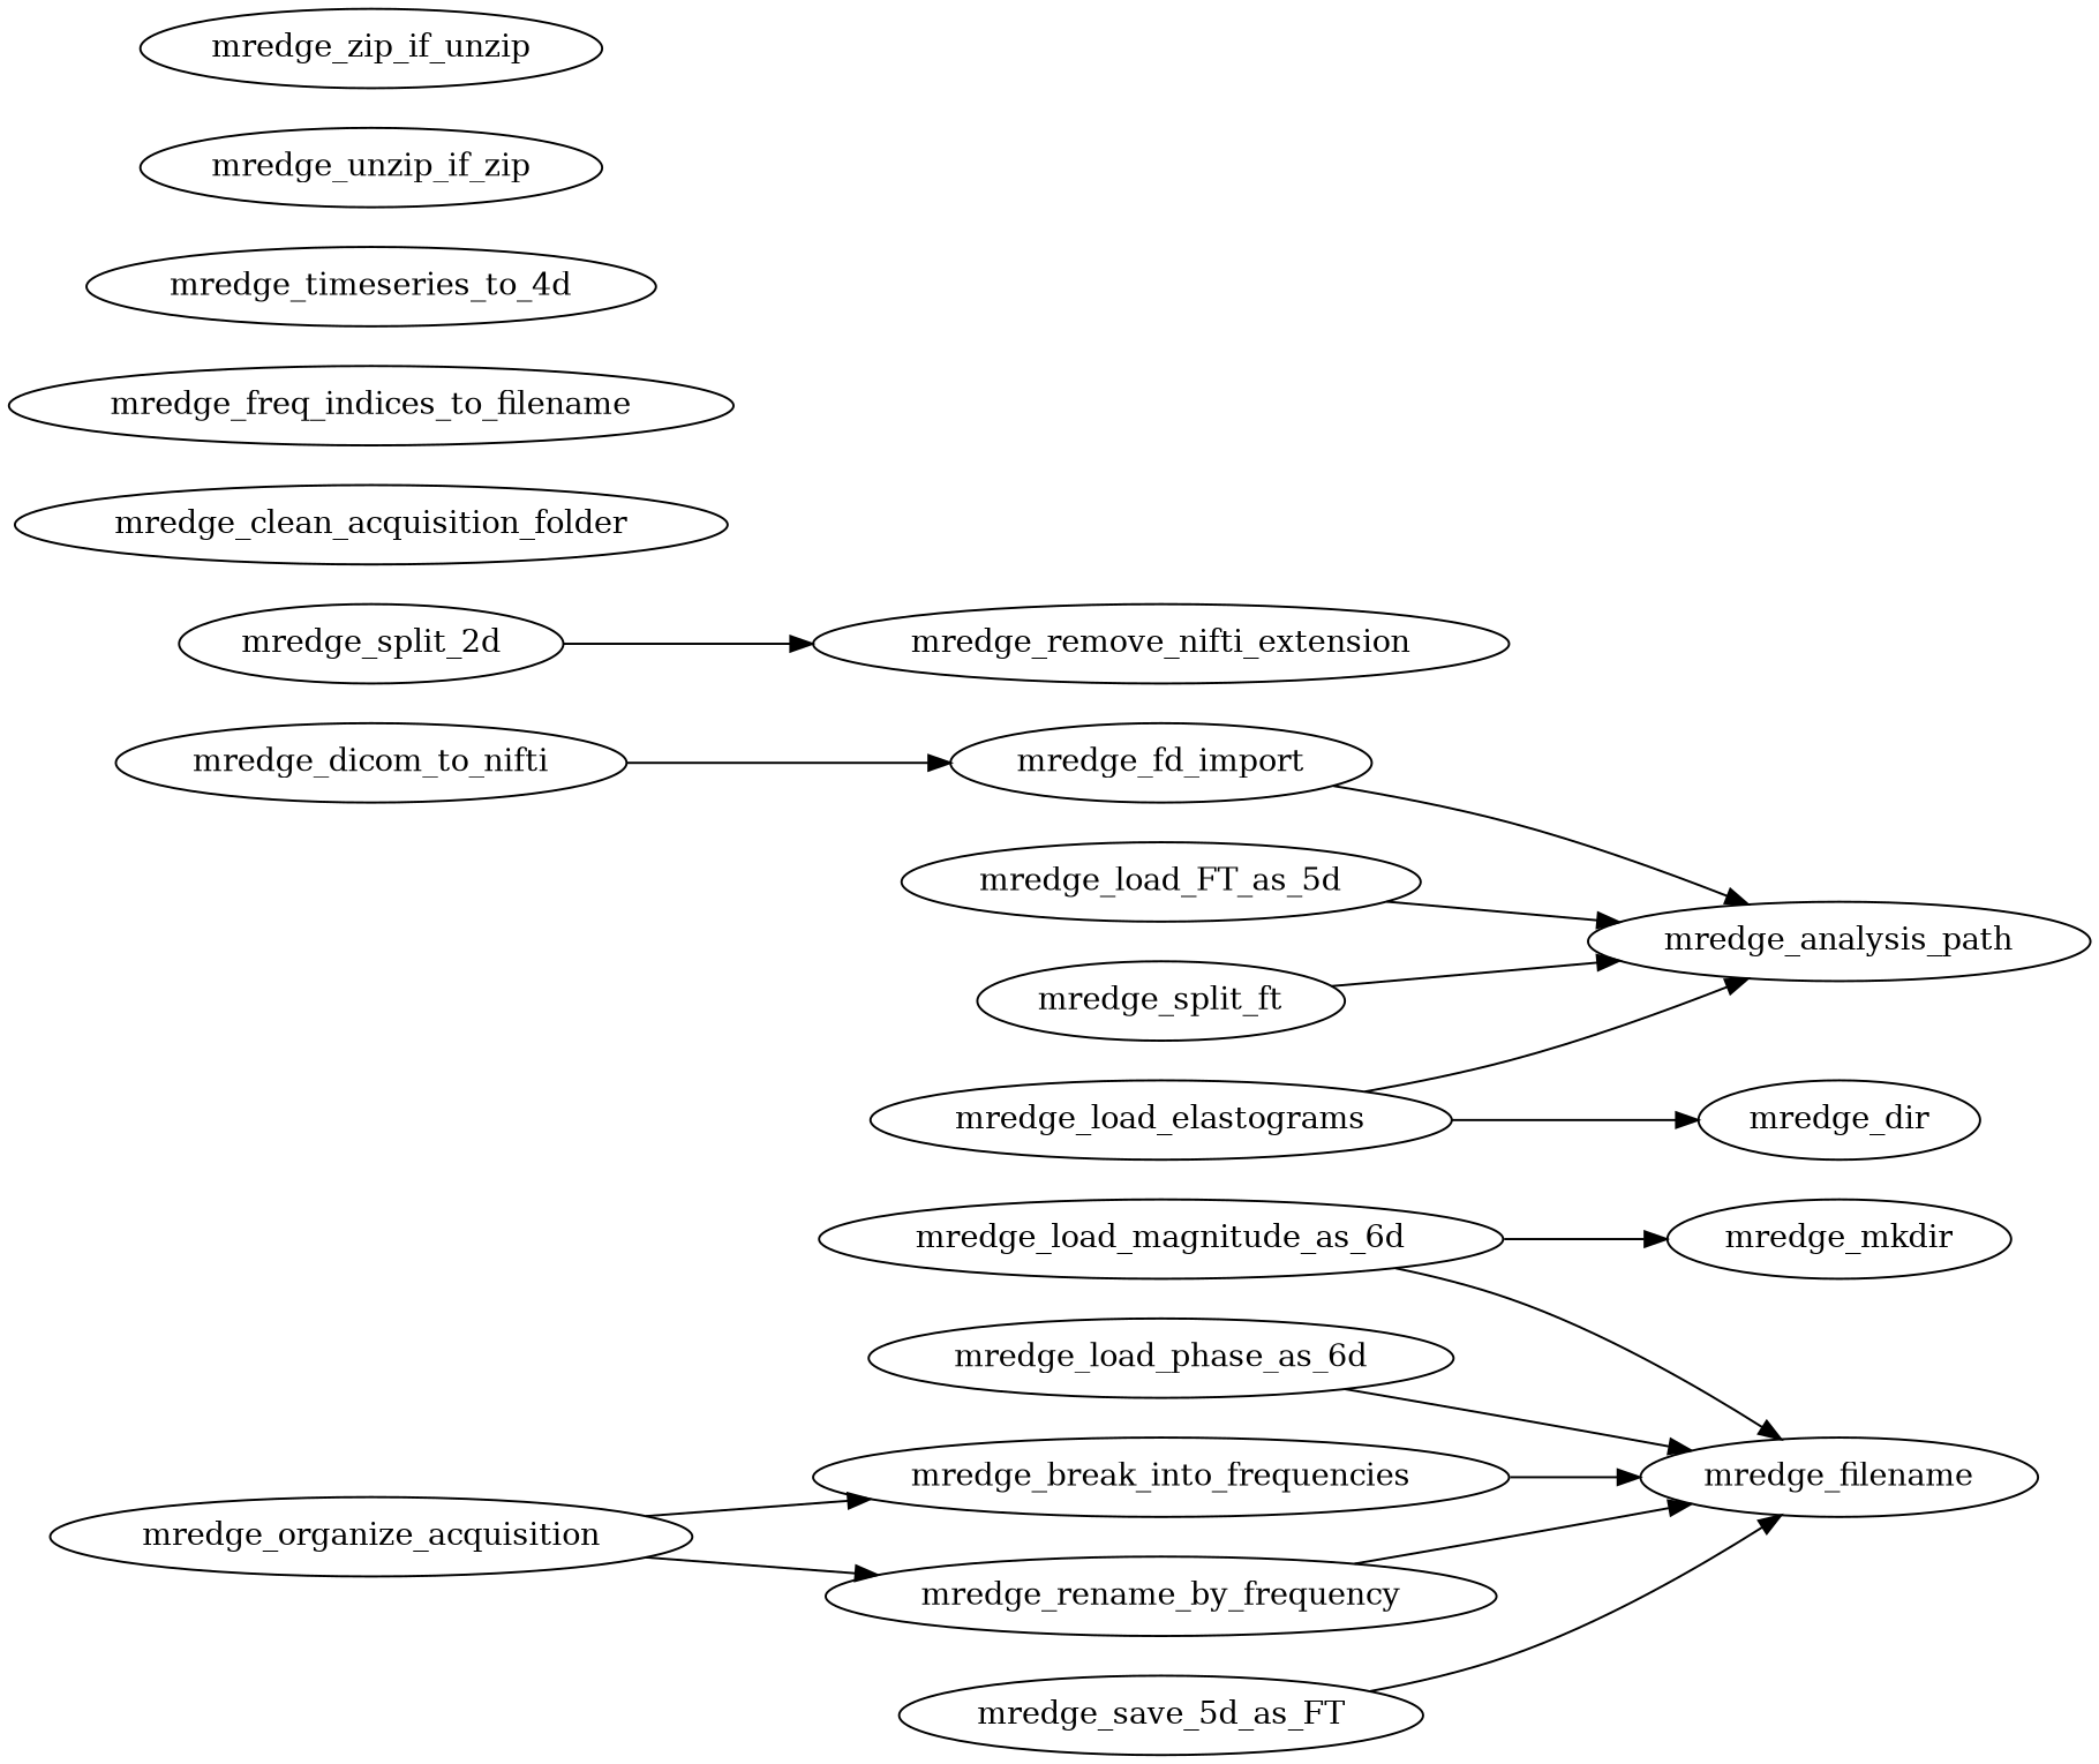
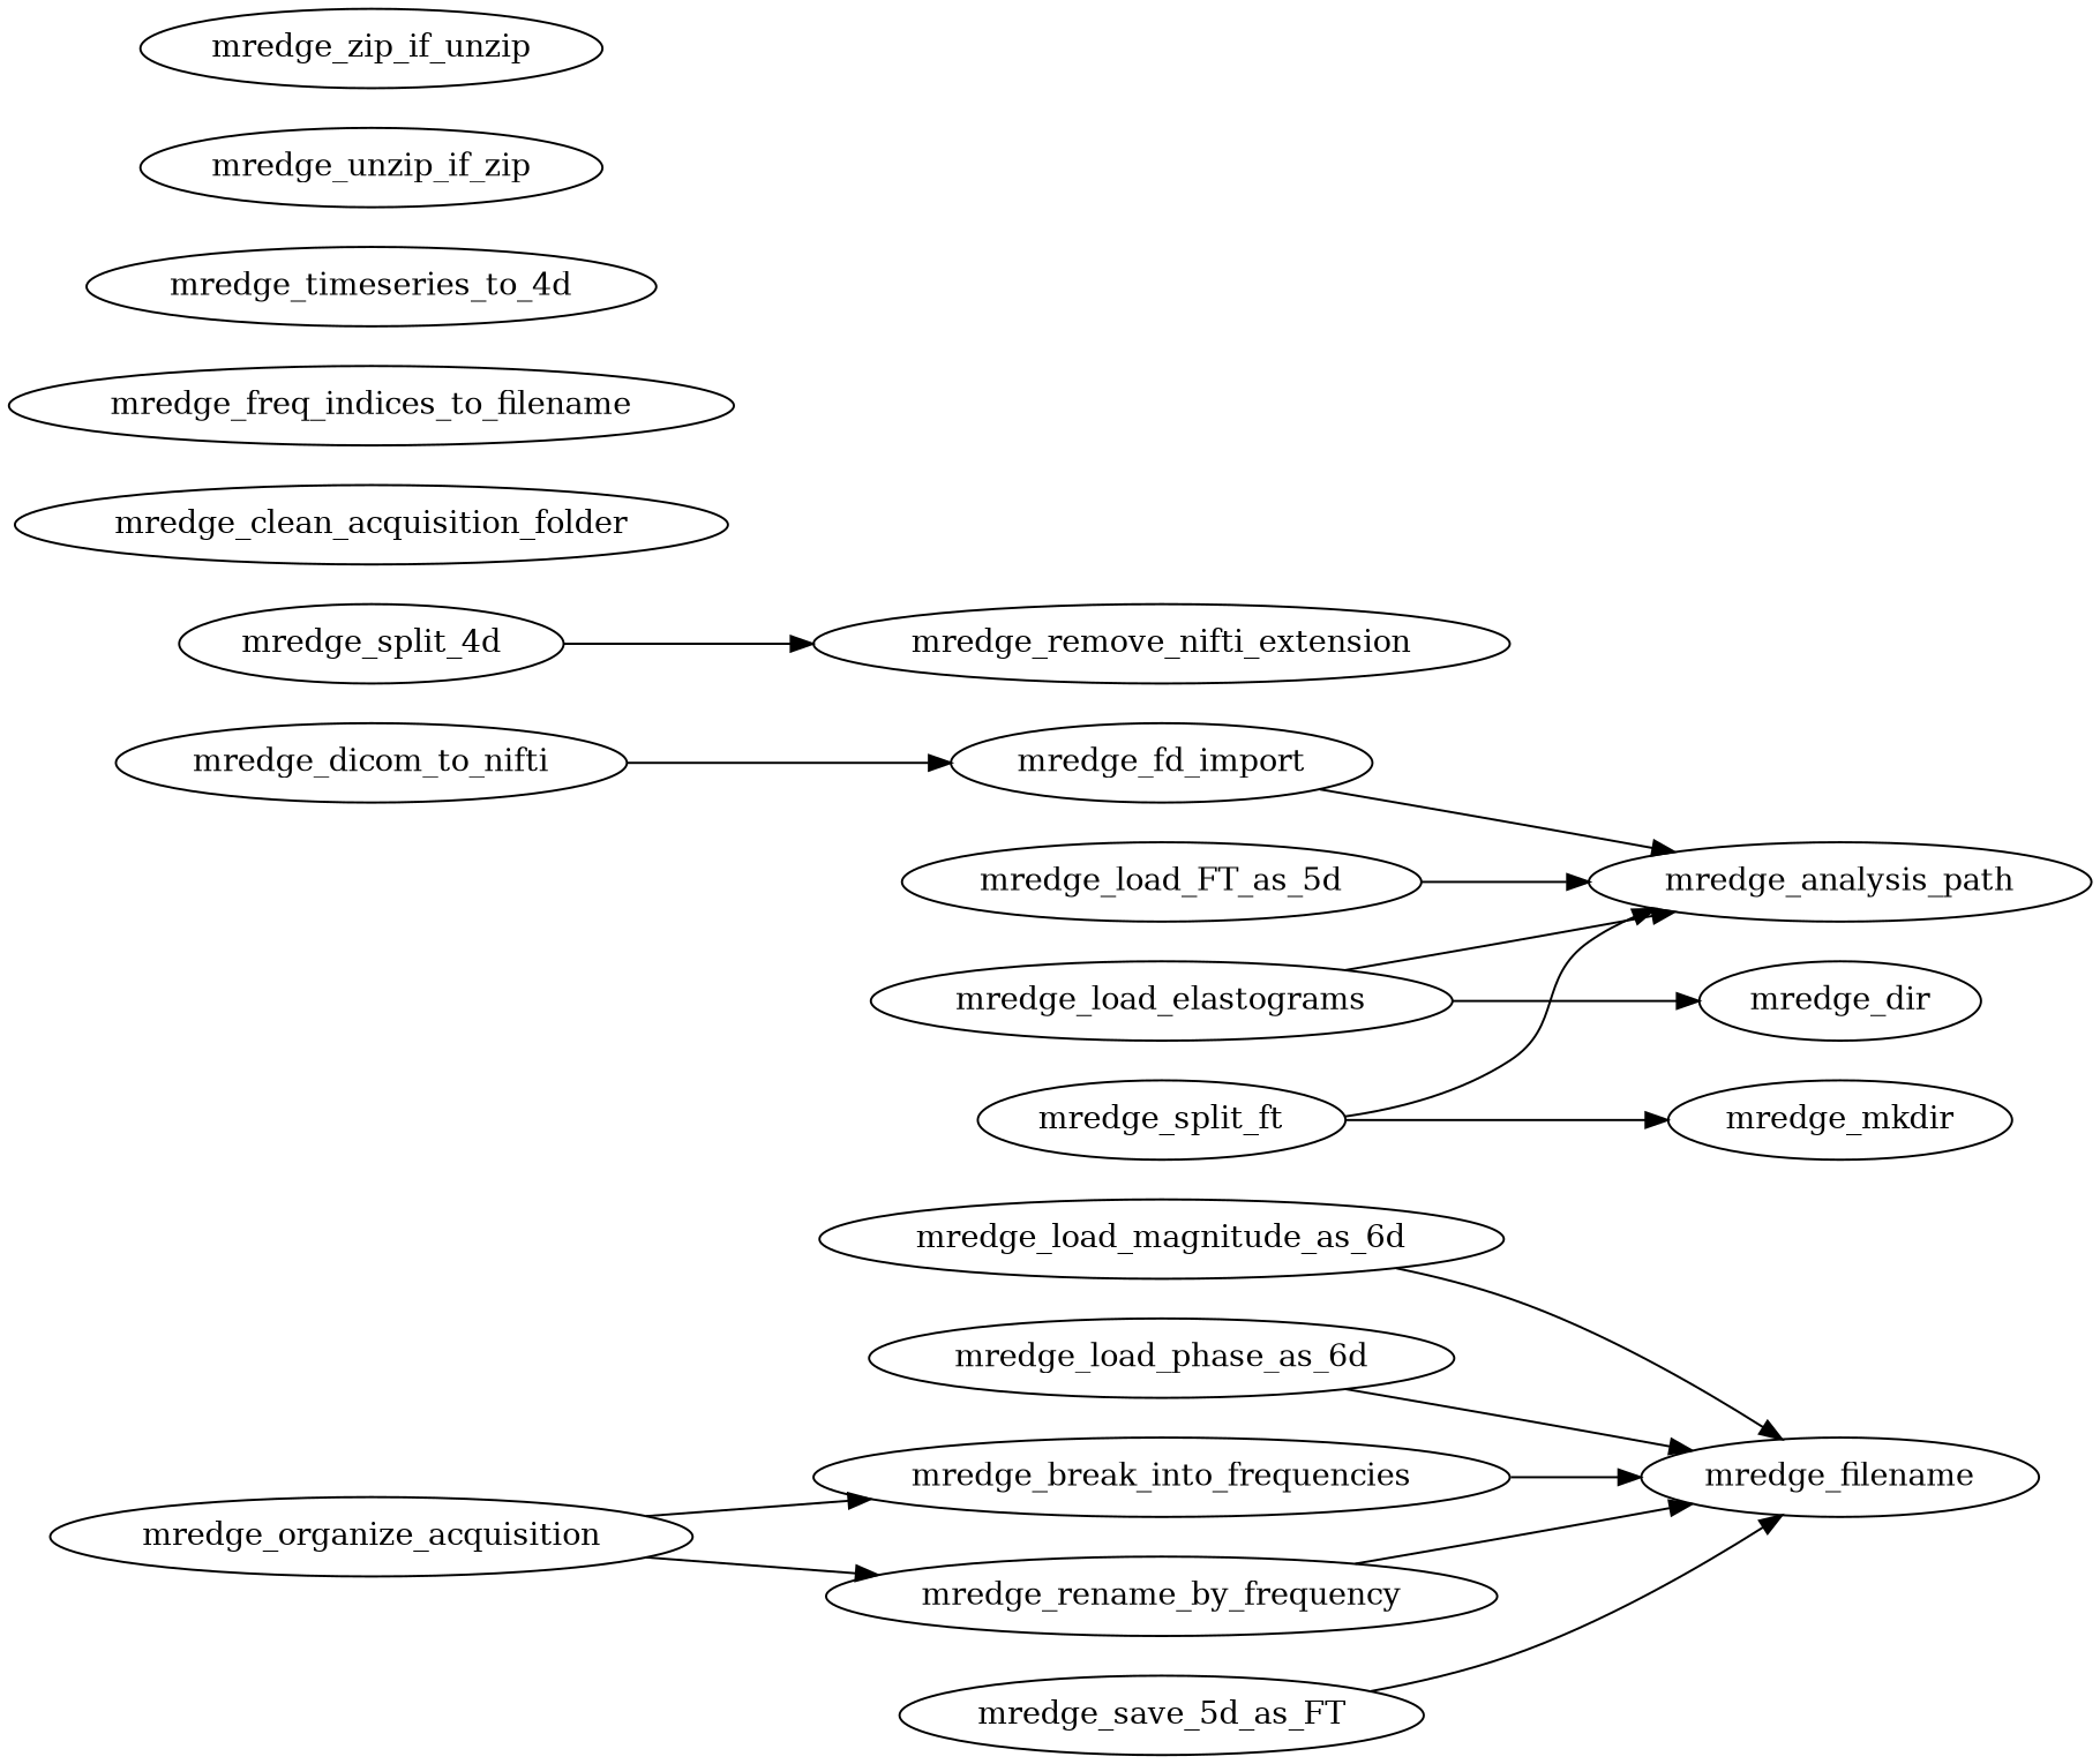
  digraph {
    rankdir=LR
    mredge_break_into_frequencies
    mredge_filename
    mredge_dicom_to_nifti
    mredge_fd_import
    mredge_analysis_path
    mredge_load_FT_as_5d
    mredge_load_elastograms
    mredge_dir
    mredge_load_magnitude_as_6d
    mredge_load_phase_as_6d
    mredge_organize_acquisition
    mredge_rename_by_frequency
    mredge_save_5d_as_FT
-   mredge_split_4d [label=mredge_split_2d]
+   mredge_split_4d
    mredge_remove_nifti_extension
    mredge_split_ft
    mredge_mkdir
    mredge_clean_acquisition_folder
    mredge_freq_indices_to_filename
    mredge_timeseries_to_4d
    mredge_unzip_if_zip
    mredge_zip_if_unzip
    mredge_break_into_frequencies -> mredge_filename
    mredge_dicom_to_nifti -> mredge_fd_import
    mredge_fd_import -> mredge_analysis_path
    mredge_load_FT_as_5d -> mredge_analysis_path
    mredge_load_elastograms -> mredge_analysis_path
    mredge_load_elastograms -> mredge_dir
    mredge_load_magnitude_as_6d -> mredge_filename
    mredge_load_phase_as_6d -> mredge_filename
    mredge_organize_acquisition -> mredge_break_into_frequencies
    mredge_organize_acquisition -> mredge_rename_by_frequency
    mredge_rename_by_frequency -> mredge_filename
    mredge_save_5d_as_FT -> mredge_filename
    mredge_split_4d -> mredge_remove_nifti_extension
    mredge_split_ft -> mredge_analysis_path
-   mredge_load_magnitude_as_6d -> mredge_mkdir
+   mredge_split_ft -> mredge_mkdir
  }
